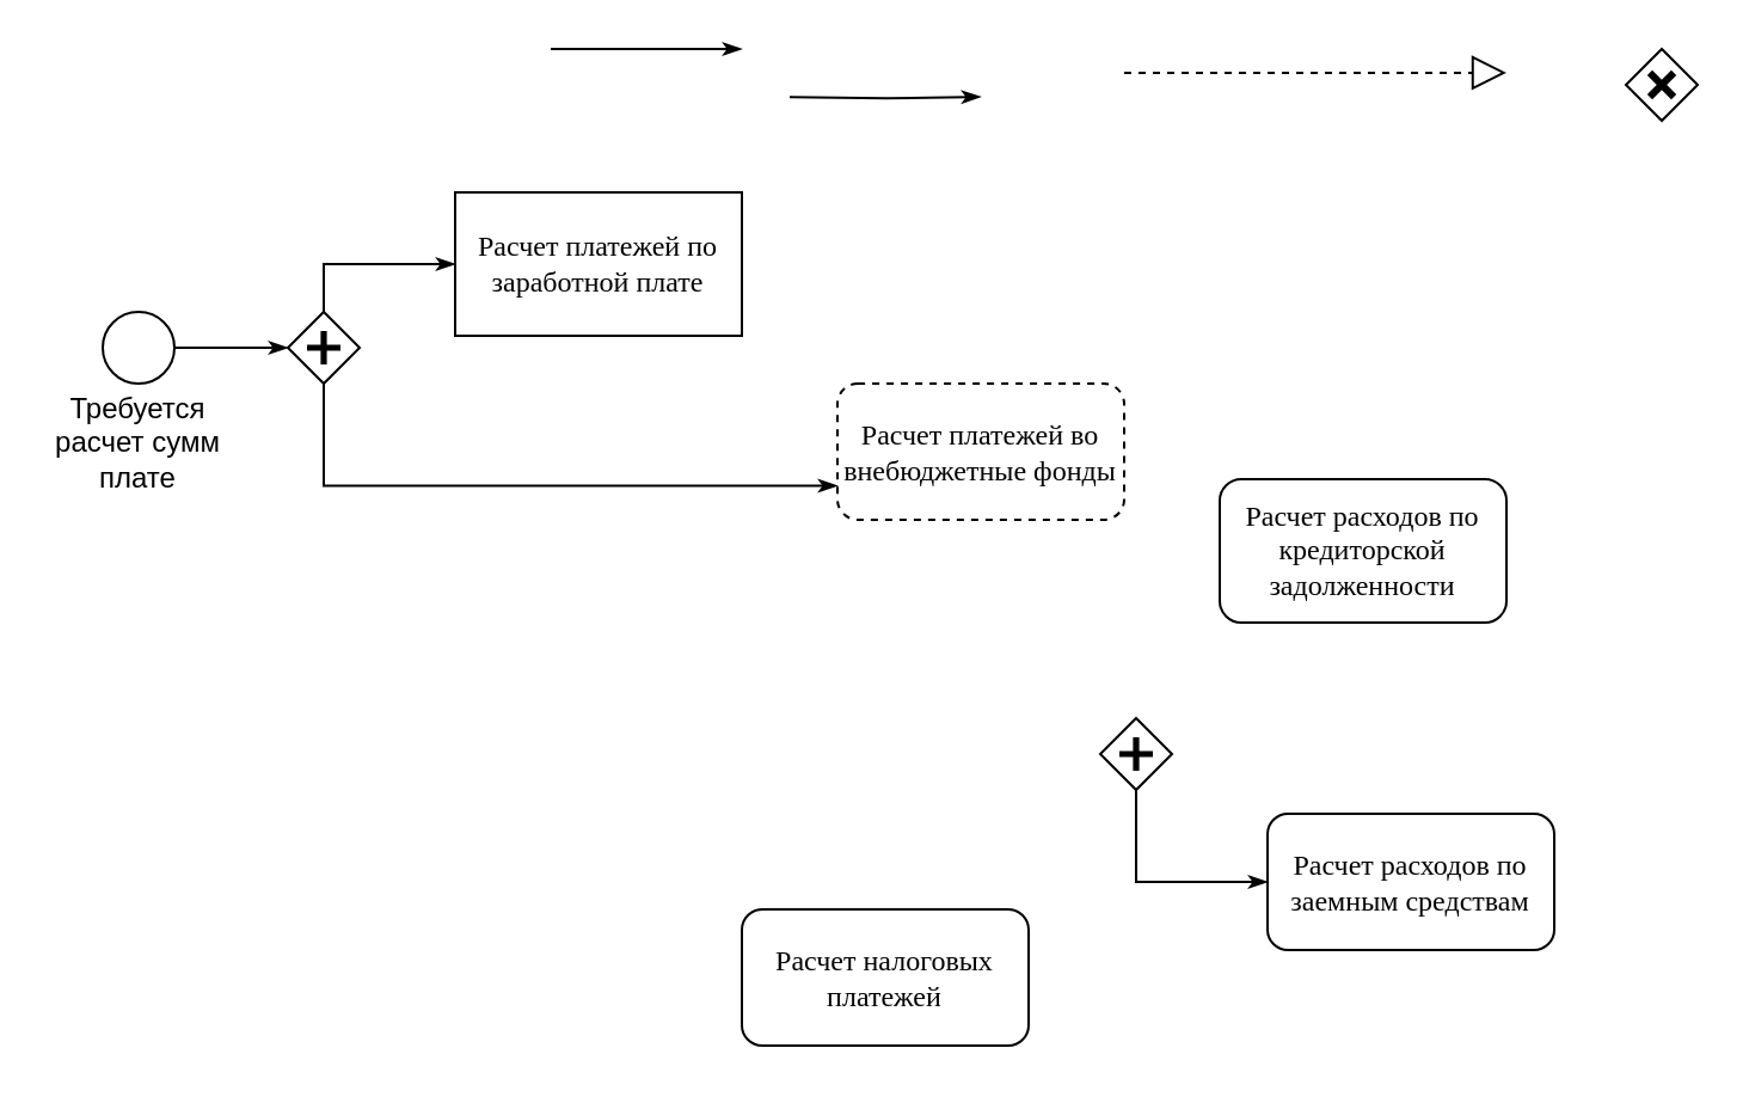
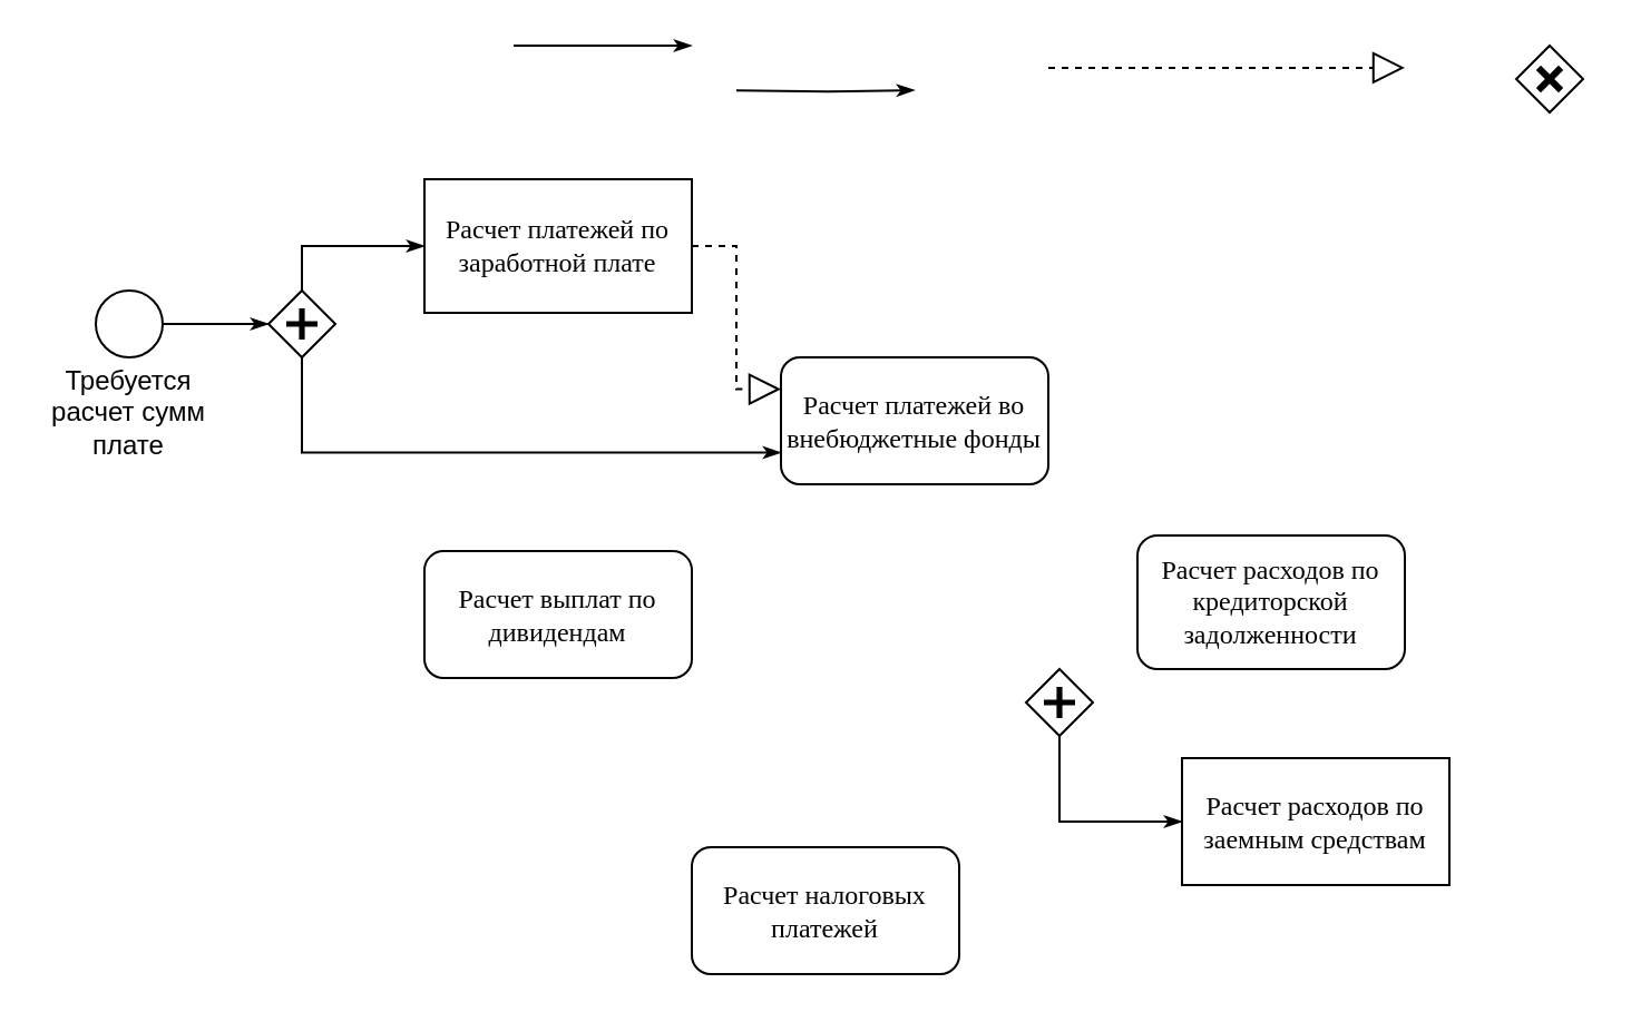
  <mxCell id="0" />
  <mxCell id="1" parent="0" />
  <mxCell id="2" value="Требуется расчет сумм плате" style="text;html=1;align=center;verticalAlign=middle;whiteSpace=wrap;rounded=0;" vertex="1" parent="1"><mxGeometry x="20" y="170" width="75" height="30" as="geometry" /></mxCell>
  <mxCell id="3" value="" style="ellipse;whiteSpace=wrap;html=1;rounded=0;shadow=0;labelBackgroundColor=none;strokeWidth=1;fontFamily=Verdana;fontSize=8;align=center;" parent="1" vertex="1"><mxGeometry x="42.5" y="130" width="30" height="30" as="geometry" /></mxCell>
  <mxCell id="4" style="edgeStyle=orthogonalEdgeStyle;rounded=0;html=1;labelBackgroundColor=none;startArrow=none;startFill=0;startSize=5;endArrow=classicThin;endFill=1;endSize=5;jettySize=auto;orthogonalLoop=1;strokeWidth=1;fontFamily=Verdana;fontSize=8;entryX=0;entryY=0.5;entryDx=0;entryDy=0;" parent="1" source="3" target="5" edge="1"><mxGeometry relative="1" as="geometry" /></mxCell>
  <mxCell id="5" value="" style="shape=mxgraph.bpmn.shape;html=1;verticalLabelPosition=bottom;labelBackgroundColor=#ffffff;verticalAlign=top;perimeter=rhombusPerimeter;background=gateway;outline=none;symbol=parallelGw;rounded=1;shadow=0;strokeWidth=1;fontFamily=Verdana;fontSize=8;align=center;" parent="1" vertex="1"><mxGeometry x="120" y="130" width="30" height="30" as="geometry" /></mxCell>
- <mxCell id="6" value="&lt;font style=&quot;font-size: 12px;&quot;&gt;Расчет платежей во внебюджетные фонды&lt;/font&gt;" style="rounded=1;whiteSpace=wrap;html=1;shadow=0;labelBackgroundColor=none;strokeWidth=1;fontFamily=Verdana;fontSize=8;align=center;dashed=1;" parent="1" vertex="1"><mxGeometry x="350" y="160" width="120" height="57" as="geometry" /></mxCell>
+ <mxCell id="6" value="&lt;font style=&quot;font-size: 12px;&quot;&gt;Расчет платежей во внебюджетные фонды&lt;/font&gt;" style="rounded=1;whiteSpace=wrap;html=1;shadow=0;labelBackgroundColor=none;strokeWidth=1;fontFamily=Verdana;fontSize=8;align=center;" parent="1" vertex="1"><mxGeometry x="350" y="160" width="120" height="57" as="geometry" /></mxCell>
  <mxCell id="7" value="" style="strokeWidth=1;html=1;shape=mxgraph.flowchart.decision;whiteSpace=wrap;rounded=1;shadow=0;labelBackgroundColor=none;fontFamily=Verdana;fontSize=8;align=center;" parent="1" vertex="1"><mxGeometry x="680" y="20" width="30" height="30" as="geometry" /></mxCell>
  <mxCell id="8" value="&lt;font style=&quot;font-size: 12px;&quot;&gt;Расчет платежей по заработной плате&lt;/font&gt;" style="whiteSpace=wrap;html=1;shadow=0;labelBackgroundColor=none;strokeWidth=1;fontFamily=Verdana;fontSize=8;align=center;rounded=0;" vertex="1" parent="1"><mxGeometry x="190" y="80" width="120" height="60" as="geometry" /></mxCell>
  <mxCell id="9" style="edgeStyle=orthogonalEdgeStyle;rounded=0;html=1;labelBackgroundColor=none;startArrow=none;startFill=0;startSize=5;endArrow=classicThin;endFill=1;endSize=5;jettySize=auto;orthogonalLoop=1;strokeWidth=1;fontFamily=Verdana;fontSize=8;entryX=0;entryY=0.5;entryDx=0;entryDy=0;exitX=0.5;exitY=0;exitDx=0;exitDy=0;" edge="1" parent="1" source="5" target="8"><mxGeometry relative="1" as="geometry"><mxPoint x="150" y="350" as="sourcePoint" /><mxPoint x="205" y="382" as="targetPoint" /></mxGeometry></mxCell>
  <mxCell id="10" value="" style="shape=umlDestroy;whiteSpace=wrap;html=1;strokeWidth=3;targetShapes=umlLifeline;" vertex="1" parent="1"><mxGeometry x="689.96" y="29.96" width="10.08" height="10.08" as="geometry" /></mxCell>
  <mxCell id="11" value="" style="shape=mxgraph.bpmn.shape;html=1;verticalLabelPosition=bottom;labelBackgroundColor=#ffffff;verticalAlign=top;perimeter=rhombusPerimeter;background=gateway;outline=none;symbol=parallelGw;rounded=1;shadow=0;strokeWidth=1;fontFamily=Verdana;fontSize=8;align=center;" vertex="1" parent="1"><mxGeometry x="460" y="300" width="30" height="30" as="geometry" /></mxCell>
- <mxCell id="12" value="&lt;font style=&quot;font-size: 12px;&quot;&gt;Расчет расходов по заемным средствам&lt;/font&gt;" style="rounded=1;whiteSpace=wrap;html=1;shadow=0;labelBackgroundColor=none;strokeWidth=1;fontFamily=Verdana;fontSize=8;align=center;" vertex="1" parent="1"><mxGeometry x="530" y="340" width="120" height="57" as="geometry" /></mxCell>
+ <mxCell id="12" value="&lt;font style=&quot;font-size: 12px;&quot;&gt;Расчет расходов по заемным средствам&lt;/font&gt;" style="whiteSpace=wrap;html=1;shadow=0;labelBackgroundColor=none;strokeWidth=1;fontFamily=Verdana;fontSize=8;align=center;rounded=0;" vertex="1" parent="1"><mxGeometry x="530" y="340" width="120" height="57" as="geometry" /></mxCell>
  <mxCell id="13" style="edgeStyle=orthogonalEdgeStyle;rounded=0;html=1;labelBackgroundColor=none;startArrow=none;startFill=0;startSize=5;endArrow=classicThin;endFill=1;endSize=5;jettySize=auto;orthogonalLoop=1;strokeWidth=1;fontFamily=Verdana;fontSize=8;entryX=0;entryY=0.5;entryDx=0;entryDy=0;exitX=0.5;exitY=1;exitDx=0;exitDy=0;" edge="1" parent="1" source="11" target="12"><mxGeometry relative="1" as="geometry"><mxPoint x="451.5" y="470" as="sourcePoint" /><mxPoint x="498.5" y="470" as="targetPoint" /></mxGeometry></mxCell>
- <mxCell id="14" value="&lt;font style=&quot;font-size: 12px;&quot;&gt;Расчет расходов по кредиторской задолженности&lt;/font&gt;" style="rounded=1;whiteSpace=wrap;html=1;shadow=0;labelBackgroundColor=none;strokeWidth=1;fontFamily=Verdana;fontSize=8;align=center;" vertex="1" parent="1"><mxGeometry x="510" y="200" width="120" height="60" as="geometry" /></mxCell>
+ <mxCell id="14" value="&lt;font style=&quot;font-size: 12px;&quot;&gt;Расчет расходов по кредиторской задолженности&lt;/font&gt;" style="rounded=1;whiteSpace=wrap;html=1;shadow=0;labelBackgroundColor=none;strokeWidth=1;fontFamily=Verdana;fontSize=8;align=center;" vertex="1" parent="1"><mxGeometry x="510" y="240" width="120" height="60" as="geometry" /></mxCell>
+ <mxCell id="15" value="&lt;font style=&quot;font-size: 12px;&quot;&gt;Расчет выплат по дивидендам&lt;/font&gt;" style="rounded=1;whiteSpace=wrap;html=1;shadow=0;labelBackgroundColor=none;strokeWidth=1;fontFamily=Verdana;fontSize=8;align=center;" vertex="1" parent="1"><mxGeometry x="190" y="247.04" width="120" height="57" as="geometry" /></mxCell>
+ <mxCell id="16" value="" style="endArrow=block;dashed=1;endFill=0;endSize=12;html=1;rounded=0;exitX=1;exitY=0.5;exitDx=0;exitDy=0;entryX=0;entryY=0.25;entryDx=0;entryDy=0;edgeStyle=orthogonalEdgeStyle;" edge="1" parent="1" source="8" target="6"><mxGeometry width="160" relative="1" as="geometry"><mxPoint x="330" y="110" as="sourcePoint" /><mxPoint x="490" y="110" as="targetPoint" /></mxGeometry></mxCell>
  <mxCell id="17" value="&lt;font style=&quot;font-size: 12px;&quot;&gt;Расчет налоговых платежей&lt;/font&gt;" style="rounded=1;whiteSpace=wrap;html=1;shadow=0;labelBackgroundColor=none;strokeWidth=1;fontFamily=Verdana;fontSize=8;align=center;" vertex="1" parent="1"><mxGeometry x="310" y="380" width="120" height="57" as="geometry" /></mxCell>
  <mxCell id="18" style="edgeStyle=orthogonalEdgeStyle;rounded=0;html=1;labelBackgroundColor=none;startArrow=none;startFill=0;startSize=5;endArrow=classicThin;endFill=1;endSize=5;jettySize=auto;orthogonalLoop=1;strokeWidth=1;fontFamily=Verdana;fontSize=8;exitX=0.5;exitY=0;exitDx=0;exitDy=0;" edge="1" parent="1"><mxGeometry relative="1" as="geometry"><mxPoint x="330" y="40.08" as="sourcePoint" /><mxPoint x="410" y="40.04" as="targetPoint" /></mxGeometry></mxCell>
  <mxCell id="19" style="edgeStyle=orthogonalEdgeStyle;rounded=0;html=1;labelBackgroundColor=none;startArrow=none;startFill=0;startSize=5;endArrow=classicThin;endFill=1;endSize=5;jettySize=auto;orthogonalLoop=1;strokeWidth=1;fontFamily=Verdana;fontSize=8;exitX=0.5;exitY=0;exitDx=0;exitDy=0;" edge="1" parent="1"><mxGeometry relative="1" as="geometry"><mxPoint x="230" y="20.04" as="sourcePoint" /><mxPoint x="310" y="20" as="targetPoint" /></mxGeometry></mxCell>
  <mxCell id="20" style="edgeStyle=orthogonalEdgeStyle;rounded=0;html=1;labelBackgroundColor=none;startArrow=none;startFill=0;startSize=5;endArrow=classicThin;endFill=1;endSize=5;jettySize=auto;orthogonalLoop=1;strokeWidth=1;fontFamily=Verdana;fontSize=8;exitX=0.5;exitY=1;exitDx=0;exitDy=0;entryX=0;entryY=0.75;entryDx=0;entryDy=0;" edge="1" parent="1" source="5" target="6"><mxGeometry relative="1" as="geometry"><mxPoint x="150" y="184.54" as="sourcePoint" /><mxPoint x="230" y="184.5" as="targetPoint" /></mxGeometry></mxCell>
  <mxCell id="21" value="" style="endArrow=block;dashed=1;endFill=0;endSize=12;html=1;rounded=0;" edge="1" parent="1"><mxGeometry width="160" relative="1" as="geometry"><mxPoint x="470" y="29.96" as="sourcePoint" /><mxPoint x="630" y="29.96" as="targetPoint" /></mxGeometry></mxCell>
